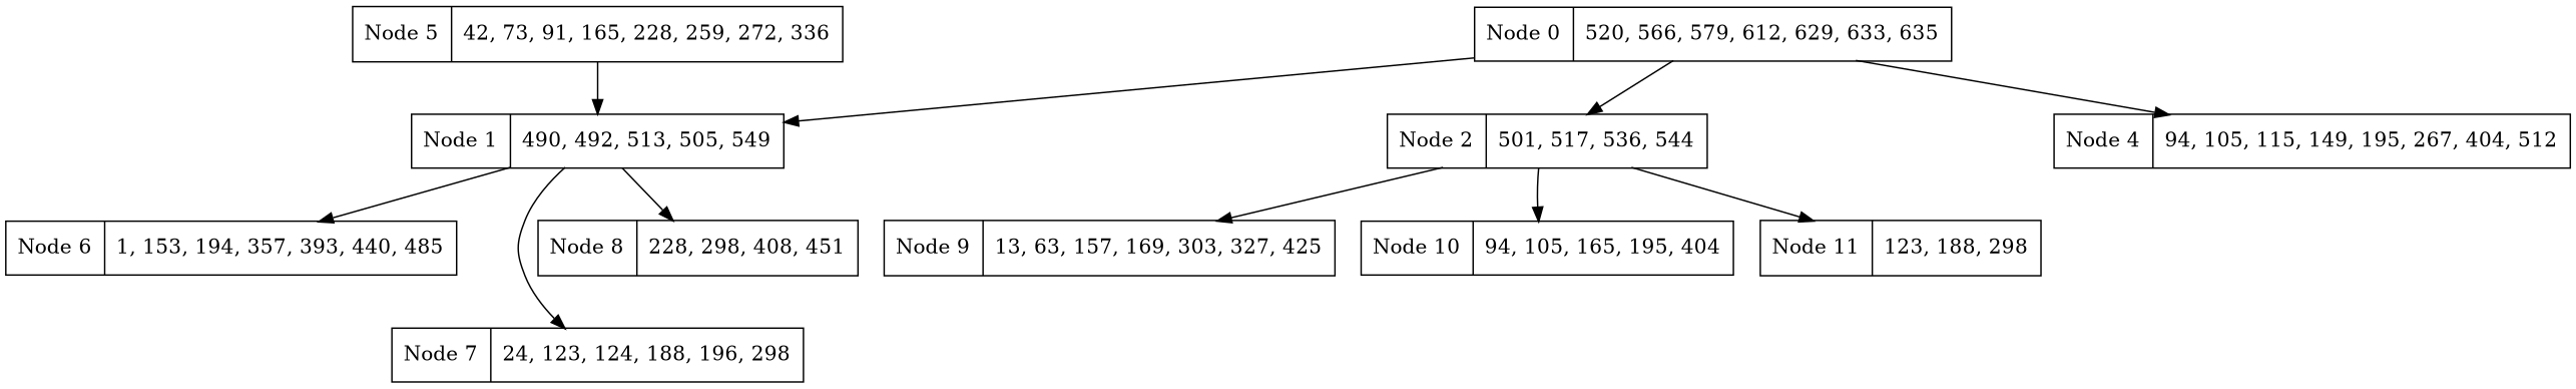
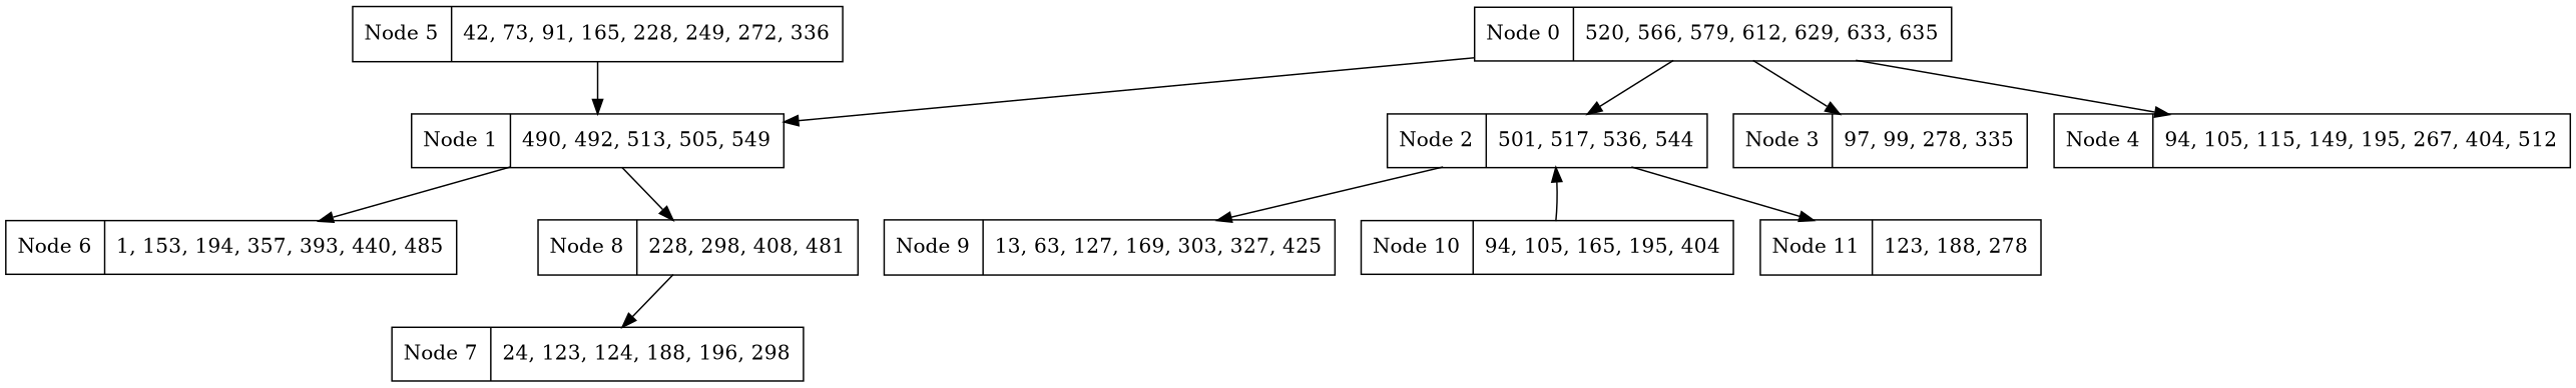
  digraph {
    node [shape=record]
    n1 [label="Node 0 | 520, 566, 579, 612, 629, 633, 635 "]
    n2 [label="Node 1 | 490, 492, 513, 505, 549 "]
    n3 [label="Node 2 | 501, 517, 536, 544 "]
+   n4 [label="Node 3 | 97, 99, 278, 335 "]
    n5 [label="Node 4 | 94, 105, 115, 149, 195, 267, 404, 512 "]
    n6 [label="Node 6 | 1, 153, 194, 357, 393, 440, 485 "]
    n7 [label="Node 7 | 24, 123, 124, 188, 196, 298 "]
-   n8 [label="Node 8 | 228, 298, 408, 451 "]
-   n9 [label="Node 9 | 13, 63, 157, 169, 303, 327, 425 "]
+   n8 [label="Node 8 | 228, 298, 408, 481 "]
+   n9 [label="Node 9 | 13, 63, 127, 169, 303, 327, 425 "]
    n10 [label="Node 10 | 94, 105, 165, 195, 404 "]
-   n11 [label="Node 11 | 123, 188, 298 "]
-   n12 [label="Node 5 | 42, 73, 91, 165, 228, 259, 272, 336 "]
+   n11 [label="Node 11 | 123, 188, 278 "]
+   n12 [label="Node 5 | 42, 73, 91, 165, 228, 249, 272, 336 "]
    n1 -> n2
    n1 -> n3
+   n1 -> n4
    n1 -> n5
    n2 -> n6
-   n2 -> n7
+   n8 -> n7
    n2 -> n8
    n3 -> n9
-   n3 -> n10
+   n10 -> n3
    n3 -> n11
    n12 -> n2
  }
